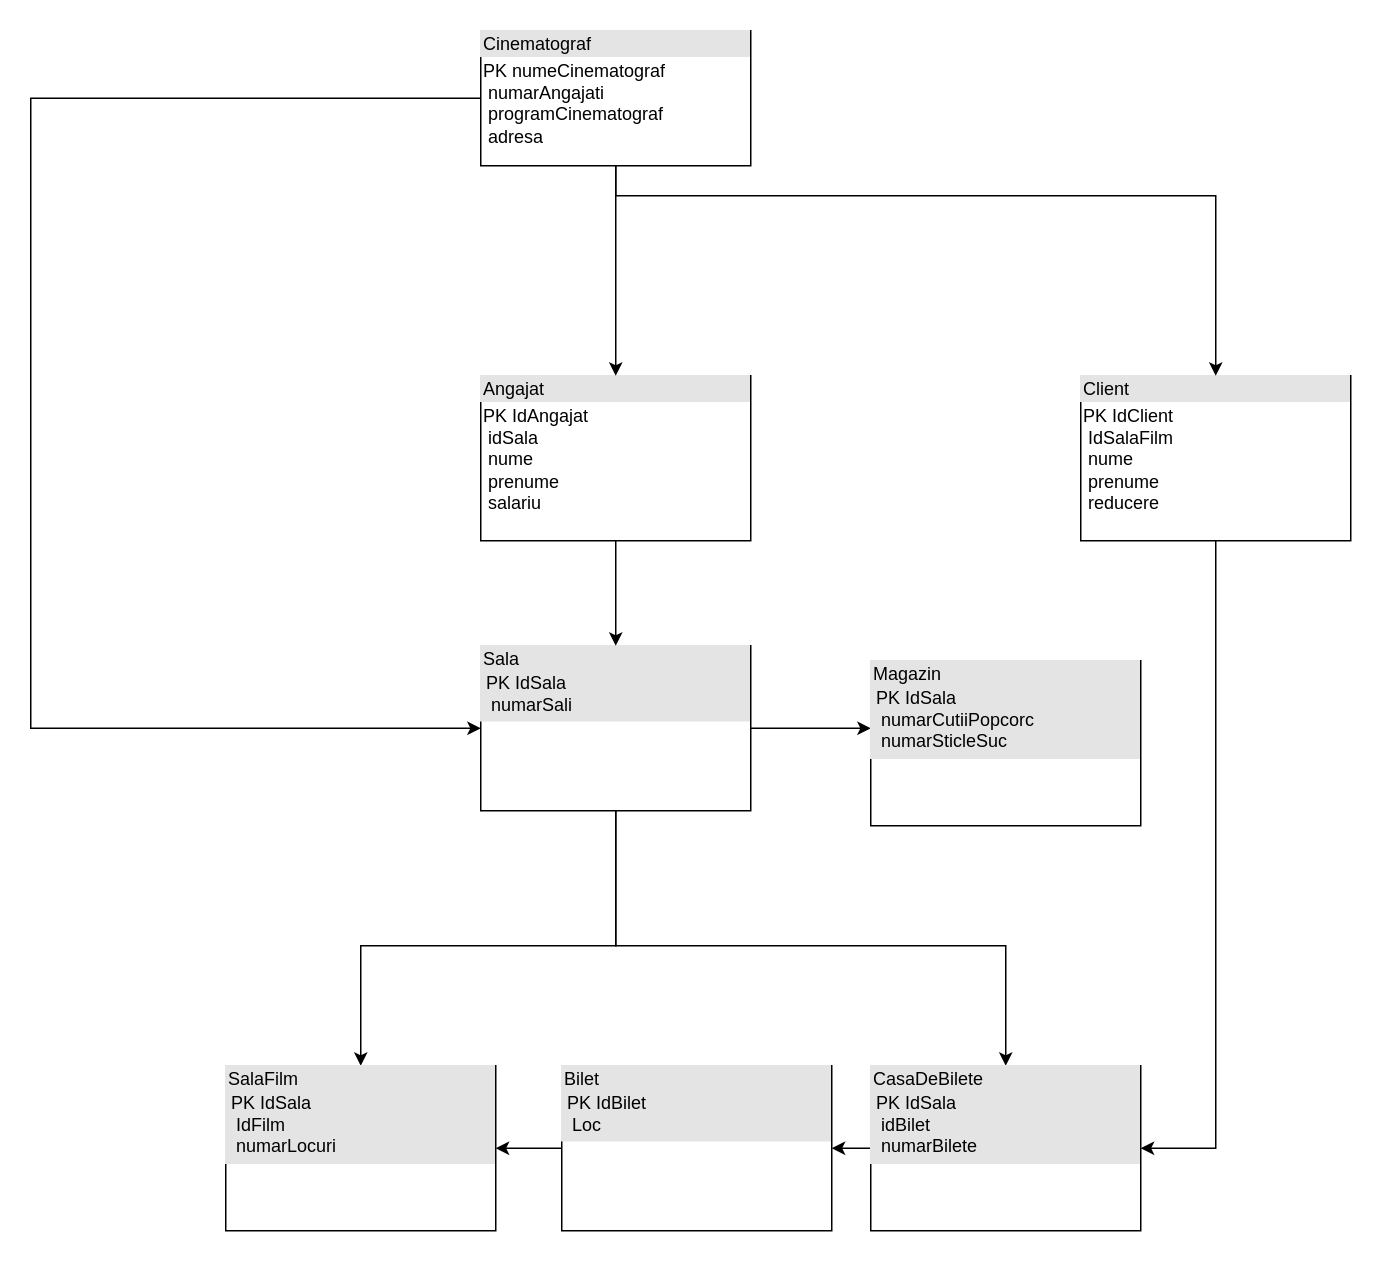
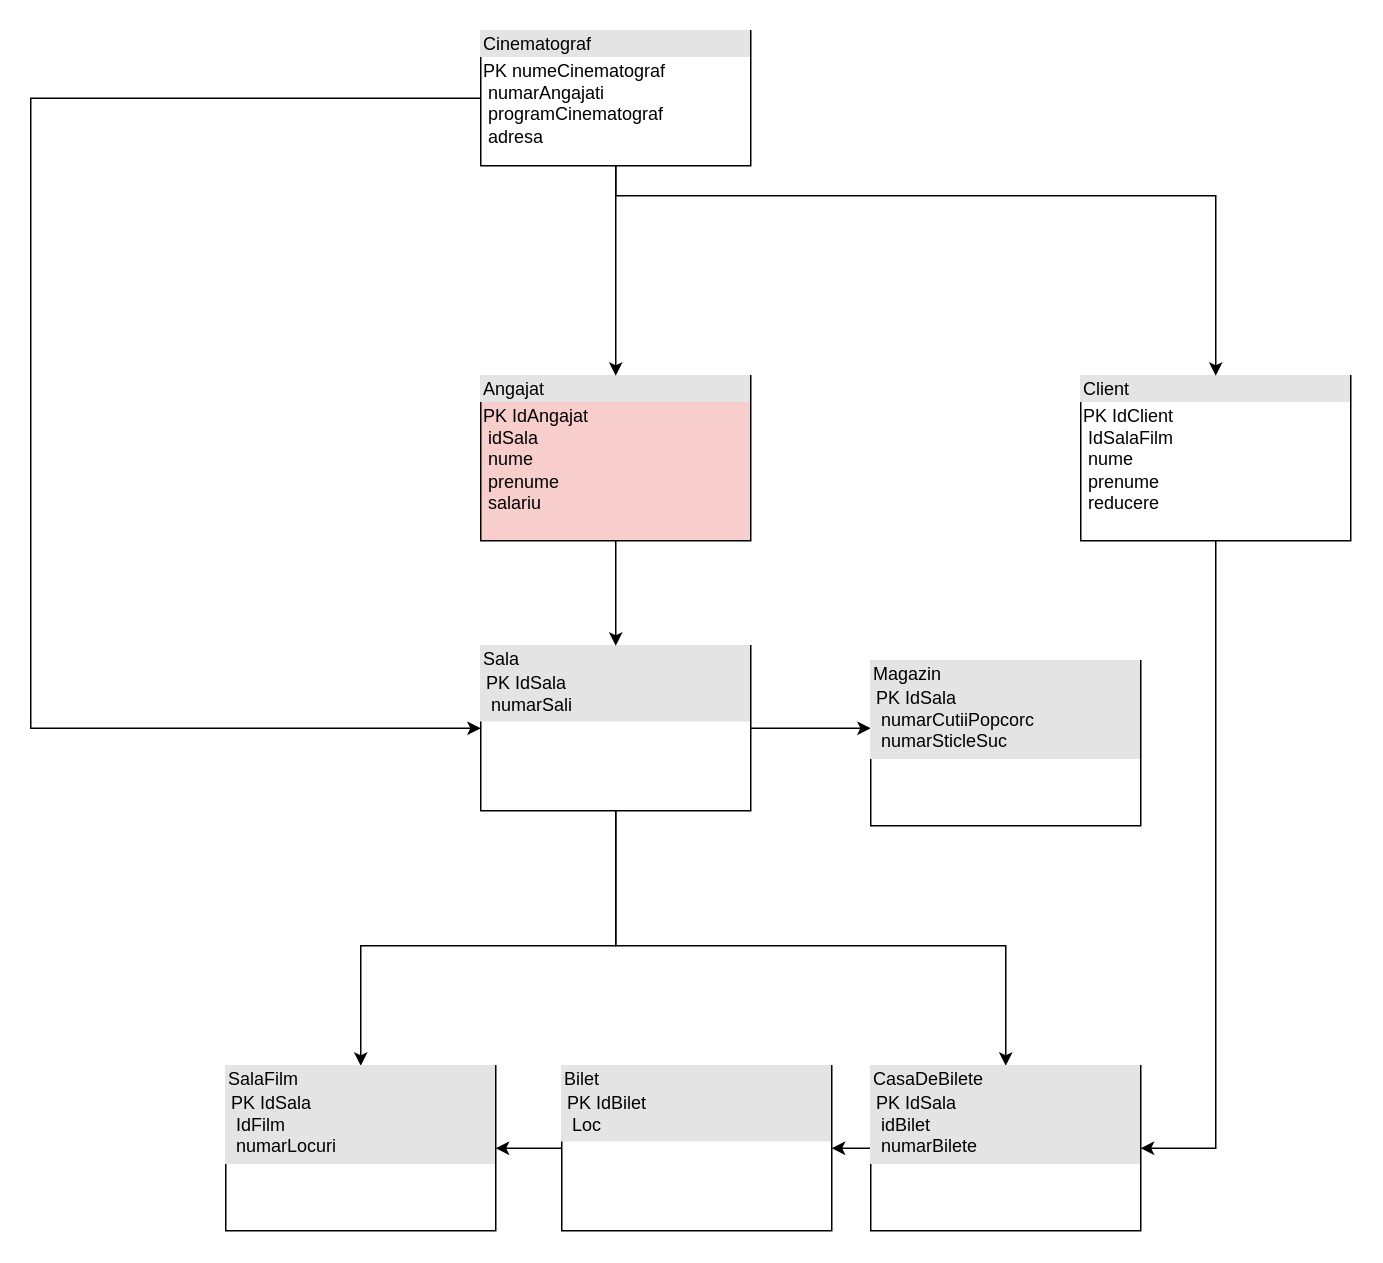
  <mxCell id="0" />
  <mxCell id="1" parent="0" />
- <mxCell id="2" value="&lt;div style=&quot;box-sizing:border-box;width:100%;background:#e4e4e4;padding:2px;&quot;&gt;Angajat&lt;/div&gt;&lt;table style=&quot;width:100%;font-size:1em;&quot; cellpadding=&quot;2&quot; cellspacing=&quot;0&quot;&gt;&lt;tbody&gt;&lt;tr&gt;&lt;td&gt;PK&lt;span style=&quot;white-space: pre;&quot;&gt; &lt;/span&gt;IdAngajat&lt;br&gt;&lt;span style=&quot;white-space: pre;&quot;&gt; &lt;/span&gt;idSala&lt;br&gt;&lt;span style=&quot;white-space: pre;&quot;&gt; &lt;/span&gt;nume&lt;br&gt;&lt;span style=&quot;white-space: pre;&quot;&gt; &lt;/span&gt;prenume&lt;br&gt;&lt;span style=&quot;white-space: pre;&quot;&gt; &lt;/span&gt;salariu&lt;/td&gt;&lt;td&gt;&lt;br&gt;&lt;/td&gt;&lt;/tr&gt;&lt;/tbody&gt;&lt;/table&gt;" style="verticalAlign=top;align=left;overflow=fill;html=1;whiteSpace=wrap;" vertex="1" parent="1"><mxGeometry x="320" y="250" width="180" height="110" as="geometry" /></mxCell>
+ <mxCell id="2" value="&lt;div style=&quot;box-sizing:border-box;width:100%;background:#e4e4e4;padding:2px;&quot;&gt;Angajat&lt;/div&gt;&lt;table style=&quot;width:100%;font-size:1em;&quot; cellpadding=&quot;2&quot; cellspacing=&quot;0&quot;&gt;&lt;tbody&gt;&lt;tr&gt;&lt;td&gt;PK&lt;span style=&quot;white-space: pre;&quot;&gt; &lt;/span&gt;IdAngajat&lt;br&gt;&lt;span style=&quot;white-space: pre;&quot;&gt; &lt;/span&gt;idSala&lt;br&gt;&lt;span style=&quot;white-space: pre;&quot;&gt; &lt;/span&gt;nume&lt;br&gt;&lt;span style=&quot;white-space: pre;&quot;&gt; &lt;/span&gt;prenume&lt;br&gt;&lt;span style=&quot;white-space: pre;&quot;&gt; &lt;/span&gt;salariu&lt;/td&gt;&lt;td&gt;&lt;br&gt;&lt;/td&gt;&lt;/tr&gt;&lt;/tbody&gt;&lt;/table&gt;" style="verticalAlign=top;align=left;overflow=fill;html=1;whiteSpace=wrap;fillColor=#f8cecc;" vertex="1" parent="1"><mxGeometry x="320" y="250" width="180" height="110" as="geometry" /></mxCell>
  <mxCell id="3" value="" style="edgeStyle=orthogonalEdgeStyle;rounded=0;orthogonalLoop=1;jettySize=auto;html=1;" edge="1" parent="1" source="5" target="12"><mxGeometry relative="1" as="geometry"><Array as="points"><mxPoint x="410" y="630" /><mxPoint x="240" y="630" /></Array></mxGeometry></mxCell>
  <mxCell id="4" style="edgeStyle=orthogonalEdgeStyle;rounded=0;orthogonalLoop=1;jettySize=auto;html=1;exitX=0.5;exitY=1;exitDx=0;exitDy=0;entryX=0.5;entryY=0;entryDx=0;entryDy=0;" edge="1" parent="1" source="5" target="15"><mxGeometry relative="1" as="geometry"><Array as="points"><mxPoint x="410" y="630" /><mxPoint x="670" y="630" /></Array></mxGeometry></mxCell>
  <mxCell id="5" value="&lt;div style=&quot;box-sizing:border-box;width:100%;background:#e4e4e4;padding:2px;&quot;&gt;Sala&lt;br&gt;&lt;table style=&quot;background-color: initial; font-size: 1em; width: 100%;&quot; cellpadding=&quot;2&quot; cellspacing=&quot;0&quot;&gt;&lt;tbody&gt;&lt;tr&gt;&lt;td&gt;PK&lt;span style=&quot;white-space: pre;&quot;&gt; &lt;/span&gt;IdSala&lt;br&gt;&lt;span style=&quot;white-space: pre;&quot;&gt; &lt;/span&gt;numarSali&lt;br&gt;&lt;/td&gt;&lt;td&gt;&lt;br&gt;&lt;/td&gt;&lt;/tr&gt;&lt;/tbody&gt;&lt;/table&gt;&lt;/div&gt;" style="verticalAlign=top;align=left;overflow=fill;html=1;whiteSpace=wrap;fillStyle=auto;" vertex="1" parent="1"><mxGeometry x="320" y="430" width="180" height="110" as="geometry" /></mxCell>
  <mxCell id="6" value="" style="edgeStyle=orthogonalEdgeStyle;rounded=0;orthogonalLoop=1;jettySize=auto;html=1;exitX=0.5;exitY=1;exitDx=0;exitDy=0;entryX=1;entryY=0.5;entryDx=0;entryDy=0;" edge="1" parent="1" source="7" target="15"><mxGeometry relative="1" as="geometry"><mxPoint x="560" y="650" as="targetPoint" /><Array as="points"><mxPoint x="810" y="765" /></Array></mxGeometry></mxCell>
  <mxCell id="7" value="&lt;div style=&quot;box-sizing:border-box;width:100%;background:#e4e4e4;padding:2px;&quot;&gt;Client&lt;/div&gt;&lt;table style=&quot;width:100%;font-size:1em;&quot; cellpadding=&quot;2&quot; cellspacing=&quot;0&quot;&gt;&lt;tbody&gt;&lt;tr&gt;&lt;td&gt;PK&lt;span style=&quot;white-space: pre;&quot;&gt; &lt;/span&gt;IdClient&lt;br&gt;&lt;span style=&quot;white-space: pre;&quot;&gt; &lt;/span&gt;IdSalaFilm&lt;br&gt;&lt;span style=&quot;white-space: pre;&quot;&gt; &lt;/span&gt;nume&lt;br&gt;&lt;span style=&quot;white-space: pre;&quot;&gt; &lt;/span&gt;prenume&lt;br&gt;&lt;span style=&quot;white-space: pre;&quot;&gt; &lt;/span&gt;reducere&lt;br&gt;&lt;span style=&quot;white-space: pre;&quot;&gt; &lt;/span&gt;&lt;br&gt;&lt;/td&gt;&lt;td&gt;&lt;br&gt;&lt;/td&gt;&lt;/tr&gt;&lt;tr&gt;&lt;td&gt;&lt;br&gt;&lt;/td&gt;&lt;td&gt;&lt;/td&gt;&lt;/tr&gt;&lt;/tbody&gt;&lt;/table&gt;" style="verticalAlign=top;align=left;overflow=fill;html=1;whiteSpace=wrap;" vertex="1" parent="1"><mxGeometry x="720" y="250" width="180" height="110" as="geometry" /></mxCell>
  <mxCell id="8" value="" style="edgeStyle=orthogonalEdgeStyle;rounded=0;orthogonalLoop=1;jettySize=auto;html=1;entryX=0.5;entryY=0;entryDx=0;entryDy=0;exitX=0.5;exitY=1;exitDx=0;exitDy=0;" edge="1" parent="1" source="10" target="2"><mxGeometry relative="1" as="geometry"><mxPoint x="300" y="175" as="sourcePoint" /><mxPoint x="260" y="210" as="targetPoint" /><Array as="points"><mxPoint x="410" y="160" /><mxPoint x="410" y="160" /></Array></mxGeometry></mxCell>
  <mxCell id="9" value="" style="edgeStyle=orthogonalEdgeStyle;rounded=0;orthogonalLoop=1;jettySize=auto;html=1;entryX=0.5;entryY=0;entryDx=0;entryDy=0;exitX=0.5;exitY=1;exitDx=0;exitDy=0;" edge="1" parent="1" source="10" target="7"><mxGeometry relative="1" as="geometry"><mxPoint x="300" y="175" as="sourcePoint" /><mxPoint x="653" y="315" as="targetPoint" /><Array as="points"><mxPoint x="410" y="130" /><mxPoint x="810" y="130" /></Array></mxGeometry></mxCell>
  <mxCell id="10" value="&lt;div style=&quot;box-sizing:border-box;width:100%;background:#e4e4e4;padding:2px;&quot;&gt;Cinematograf&lt;/div&gt;&lt;table style=&quot;width:100%;font-size:1em;&quot; cellpadding=&quot;2&quot; cellspacing=&quot;0&quot;&gt;&lt;tbody&gt;&lt;tr&gt;&lt;td&gt;PK&lt;span style=&quot;white-space: pre;&quot;&gt; &lt;/span&gt;numeCinematograf&lt;br&gt;&lt;span style=&quot;white-space: pre;&quot;&gt; &lt;/span&gt;numarAngajati&lt;br&gt;&lt;span style=&quot;white-space: pre;&quot;&gt; &lt;/span&gt;programCinematograf&lt;br&gt;&lt;span style=&quot;white-space: pre;&quot;&gt; &lt;/span&gt;adresa&lt;br&gt;&lt;/td&gt;&lt;td&gt;&lt;br&gt;&lt;/td&gt;&lt;/tr&gt;&lt;/tbody&gt;&lt;/table&gt;" style="verticalAlign=top;align=left;overflow=fill;html=1;whiteSpace=wrap;" vertex="1" parent="1"><mxGeometry x="320" y="20" width="180" height="90" as="geometry" /></mxCell>
  <mxCell id="11" value="" style="edgeStyle=orthogonalEdgeStyle;rounded=0;orthogonalLoop=1;jettySize=auto;html=1;entryX=0;entryY=0.5;entryDx=0;entryDy=0;exitX=0;exitY=0.5;exitDx=0;exitDy=0;" edge="1" parent="1" source="10" target="5"><mxGeometry relative="1" as="geometry"><mxPoint x="454" y="5" as="sourcePoint" /><mxPoint x="230" y="140" as="targetPoint" /><Array as="points"><mxPoint x="20" y="65" /><mxPoint x="20" y="485" /></Array></mxGeometry></mxCell>
  <mxCell id="12" value="&lt;div style=&quot;box-sizing:border-box;width:100%;background:#e4e4e4;padding:2px;&quot;&gt;SalaFilm&lt;br&gt;&lt;table style=&quot;background-color: initial; font-size: 1em; width: 100%;&quot; cellpadding=&quot;2&quot; cellspacing=&quot;0&quot;&gt;&lt;tbody&gt;&lt;tr&gt;&lt;td&gt;PK&lt;span style=&quot;white-space: pre;&quot;&gt; &lt;/span&gt;IdSala&lt;br&gt;&lt;span style=&quot;white-space: pre;&quot;&gt; &lt;/span&gt;IdFilm&lt;br&gt;&lt;span style=&quot;white-space: pre;&quot;&gt; &lt;/span&gt;numarLocuri&lt;br&gt;&lt;/td&gt;&lt;td&gt;&lt;br&gt;&lt;/td&gt;&lt;/tr&gt;&lt;/tbody&gt;&lt;/table&gt;&lt;/div&gt;" style="verticalAlign=top;align=left;overflow=fill;html=1;whiteSpace=wrap;" vertex="1" parent="1"><mxGeometry x="150" y="710" width="180" height="110" as="geometry" /></mxCell>
  <mxCell id="13" value="" style="edgeStyle=orthogonalEdgeStyle;rounded=0;orthogonalLoop=1;jettySize=auto;html=1;exitX=1;exitY=0.5;exitDx=0;exitDy=0;" edge="1" parent="1" source="5" target="17"><mxGeometry relative="1" as="geometry"><Array as="points"><mxPoint x="560" y="485" /><mxPoint x="560" y="485" /></Array></mxGeometry></mxCell>
  <mxCell id="14" value="" style="edgeStyle=orthogonalEdgeStyle;rounded=0;orthogonalLoop=1;jettySize=auto;html=1;" edge="1" parent="1" source="15" target="19"><mxGeometry relative="1" as="geometry" /></mxCell>
  <mxCell id="15" value="&lt;div style=&quot;box-sizing:border-box;width:100%;background:#e4e4e4;padding:2px;&quot;&gt;CasaDeBilete&lt;br&gt;&lt;table style=&quot;background-color: initial; font-size: 1em; width: 100%;&quot; cellpadding=&quot;2&quot; cellspacing=&quot;0&quot;&gt;&lt;tbody&gt;&lt;tr&gt;&lt;td&gt;PK&lt;span style=&quot;white-space: pre;&quot;&gt; &lt;/span&gt;IdSala&lt;br&gt;&lt;span style=&quot;white-space: pre;&quot;&gt; &lt;/span&gt;idBilet&lt;br&gt;&lt;span style=&quot;white-space: pre;&quot;&gt; &lt;/span&gt;numarBilete&lt;br&gt;&lt;/td&gt;&lt;td&gt;&lt;br&gt;&lt;/td&gt;&lt;/tr&gt;&lt;/tbody&gt;&lt;/table&gt;&lt;/div&gt;" style="verticalAlign=top;align=left;overflow=fill;html=1;whiteSpace=wrap;" vertex="1" parent="1"><mxGeometry x="580" y="710" width="180" height="110" as="geometry" /></mxCell>
  <mxCell id="16" value="" style="edgeStyle=orthogonalEdgeStyle;rounded=0;orthogonalLoop=1;jettySize=auto;html=1;entryX=0.5;entryY=0;entryDx=0;entryDy=0;exitX=0.5;exitY=1;exitDx=0;exitDy=0;" edge="1" parent="1" source="2" target="5"><mxGeometry relative="1" as="geometry"><mxPoint x="474" y="25" as="sourcePoint" /><mxPoint x="250" y="160" as="targetPoint" /></mxGeometry></mxCell>
  <mxCell id="17" value="&lt;div style=&quot;box-sizing:border-box;width:100%;background:#e4e4e4;padding:2px;&quot;&gt;Magazin&lt;br&gt;&lt;table style=&quot;background-color: initial; font-size: 1em; width: 100%;&quot; cellpadding=&quot;2&quot; cellspacing=&quot;0&quot;&gt;&lt;tbody&gt;&lt;tr&gt;&lt;td&gt;PK&lt;span style=&quot;white-space: pre;&quot;&gt; &lt;/span&gt;IdSala&lt;br&gt;&lt;span style=&quot;white-space: pre;&quot;&gt; &lt;/span&gt;numarCutiiPopcorc&lt;br&gt;&lt;span style=&quot;white-space: pre;&quot;&gt; &lt;/span&gt;numarSticleSuc&lt;br&gt;&lt;/td&gt;&lt;td&gt;&lt;br&gt;&lt;/td&gt;&lt;/tr&gt;&lt;/tbody&gt;&lt;/table&gt;&lt;/div&gt;" style="verticalAlign=top;align=left;overflow=fill;html=1;whiteSpace=wrap;" vertex="1" parent="1"><mxGeometry x="580" y="440" width="180" height="110" as="geometry" /></mxCell>
  <mxCell id="18" style="edgeStyle=orthogonalEdgeStyle;rounded=0;orthogonalLoop=1;jettySize=auto;html=1;exitX=0;exitY=0.5;exitDx=0;exitDy=0;entryX=1;entryY=0.5;entryDx=0;entryDy=0;" edge="1" parent="1" source="19" target="12"><mxGeometry relative="1" as="geometry" /></mxCell>
  <mxCell id="19" value="&lt;div style=&quot;box-sizing:border-box;width:100%;background:#e4e4e4;padding:2px;&quot;&gt;Bilet&lt;br&gt;&lt;table style=&quot;background-color: initial; font-size: 1em; width: 100%;&quot; cellpadding=&quot;2&quot; cellspacing=&quot;0&quot;&gt;&lt;tbody&gt;&lt;tr&gt;&lt;td&gt;PK&lt;span style=&quot;white-space: pre;&quot;&gt; &lt;/span&gt;IdBilet&lt;br&gt;&lt;span style=&quot;white-space: pre;&quot;&gt; &lt;/span&gt;Loc&lt;br&gt;&lt;/td&gt;&lt;td&gt;&lt;br&gt;&lt;/td&gt;&lt;/tr&gt;&lt;/tbody&gt;&lt;/table&gt;&lt;/div&gt;" style="verticalAlign=top;align=left;overflow=fill;html=1;whiteSpace=wrap;" vertex="1" parent="1"><mxGeometry x="374" y="710" width="180" height="110" as="geometry" /></mxCell>
